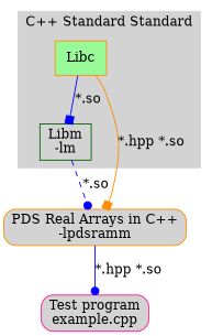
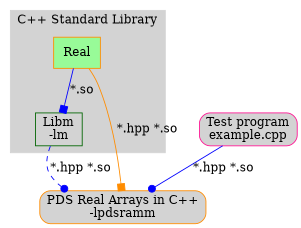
  digraph {
    node [color=darkorange fillcolor=lightgrey shape=box style=filled]
    edge [arrowhead=dot color=blue]
    n1 [color=darkgreen label="Libm\n-lm"]
-   n2 [fillcolor=palegreen label=Libc]
+   n2 [fillcolor=palegreen label=Real]
    n3 [label="PDS Real Arrays in C++\n-lpdsramm" shape=Mrecord]
    n4 [color=deeppink label="Test program\nexample.cpp" shape=Mrecord]
    subgraph cluster_1 {
      color=lightgrey
-     label="C++ Standard Standard"
+     label="C++ Standard Library"
      style=filled
      n1
      n2
    }
-   n1 -> n3 [label="*.so" style=dashed]
+   n1 -> n3 [label="*.hpp *.so" style=dashed]
    n2 -> n1 [arrowhead=box label="*.so"]
    n2 -> n3 [arrowhead=box color=darkorange label="*.hpp *.so" style=solid]
-   n3 -> n4 [label="*.hpp *.so"]
+   n4 -> n3 [label="*.hpp *.so"]
  }
